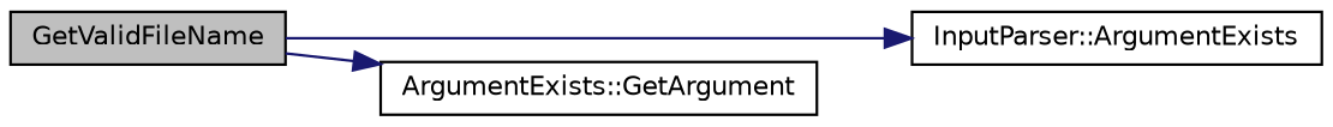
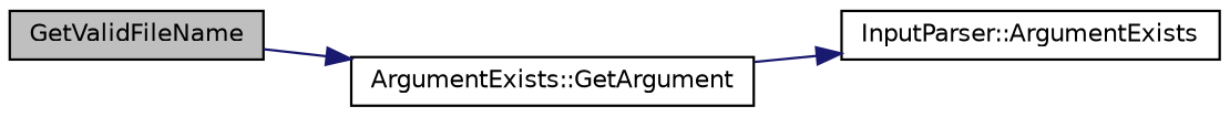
  digraph {
    rankdir=LR
    node [color=black fillcolor=white fontname=Helvetica fontsize=10 shape=record style=filled]
    edge [color=midnightblue fontname=Helvetica fontsize=10 labelfontname=Helvetica labelfontsize=10 style=solid]
    n1 [fillcolor=grey75 fontcolor=black height=0.2 label=GetValidFileName width=0.4]
    n2 [height=0.2 label="InputParser::ArgumentExists" width=0.4]
    n3 [height=0.2 label="ArgumentExists::GetArgument" width=0.4]
-   n1 -> n2
+   n3 -> n2
    n1 -> n3
  }
